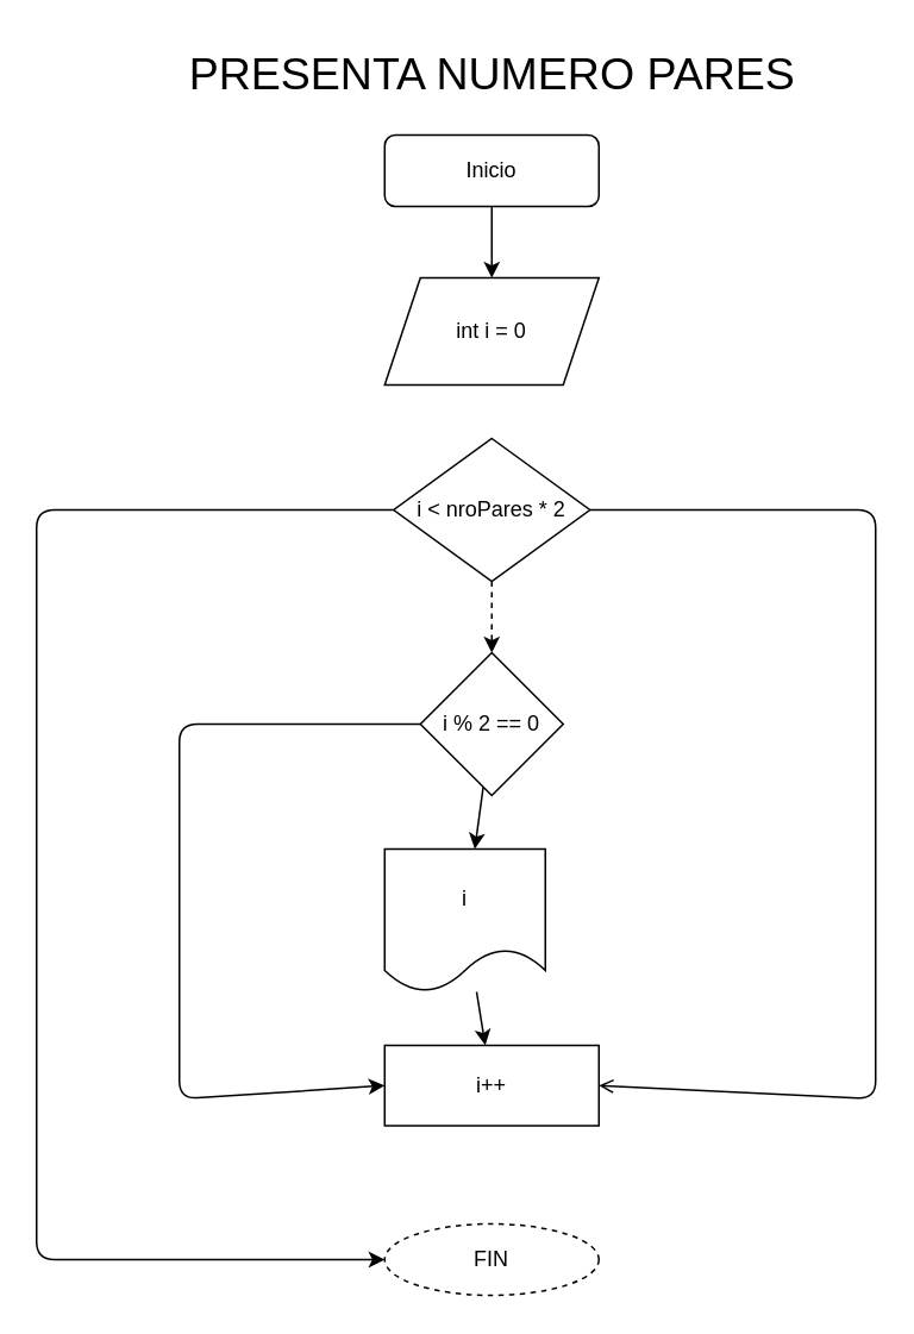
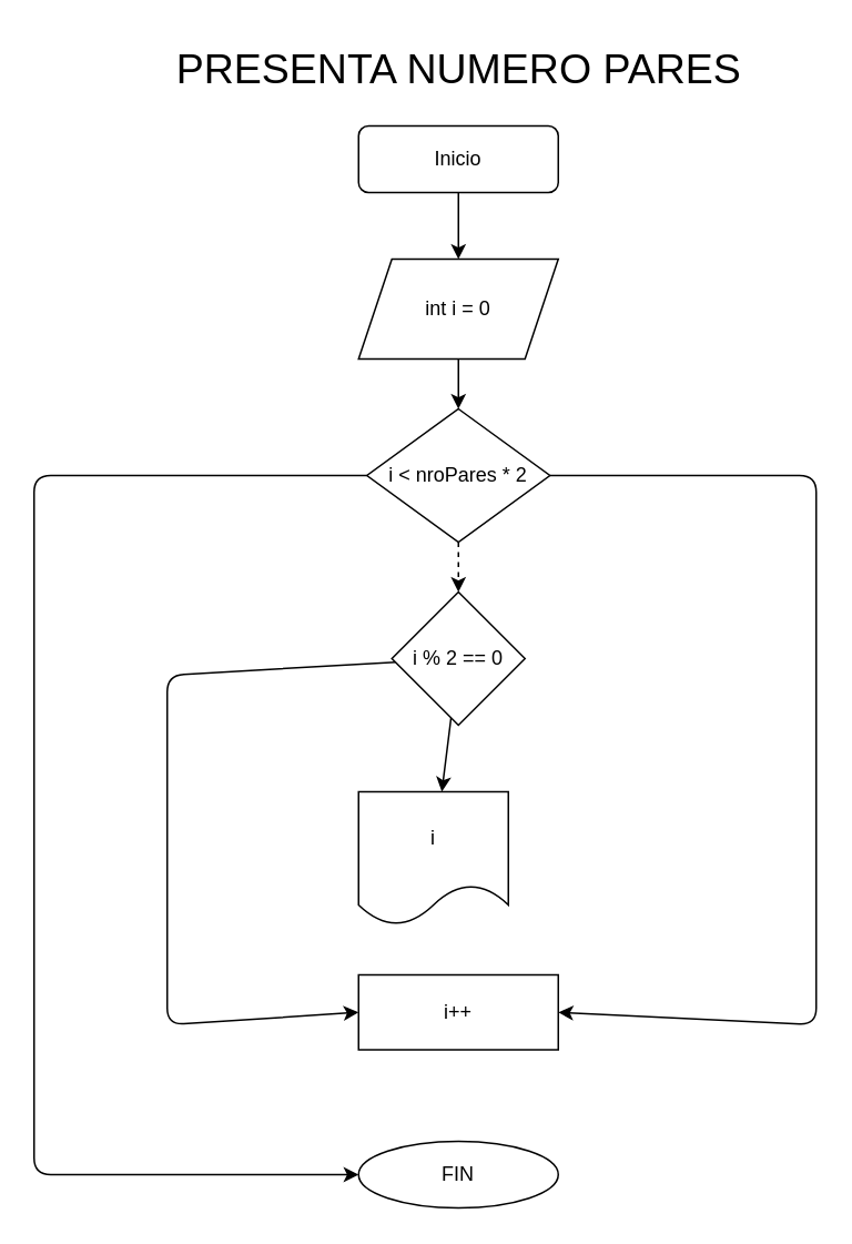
  <mxCell id="0" />
  <mxCell id="1" parent="0" />
  <mxCell id="2" style="edgeStyle=none;html=1;entryX=0;entryY=0.5;entryDx=0;entryDy=0;fontSize=12;" edge="1" parent="1" source="4" target="16"><mxGeometry relative="1" as="geometry"><Array as="points"><mxPoint x="100" y="405" /><mxPoint x="100" y="615" /></Array></mxGeometry></mxCell>
  <mxCell id="3" value="" style="edgeStyle=none;html=1;fontSize=12;" edge="1" parent="1" source="4" target="15"><mxGeometry relative="1" as="geometry" /></mxCell>
- <mxCell id="4" value="i % 2 == 0" style="rhombus;whiteSpace=wrap;html=1;" vertex="1" parent="1"><mxGeometry x="235" y="365" width="80" height="80" as="geometry" /></mxCell>
+ <mxCell id="4" value="i % 2 == 0" style="rhombus;whiteSpace=wrap;html=1;" vertex="1" parent="1"><mxGeometry x="235" y="355" width="80" height="80" as="geometry" /></mxCell>
  <mxCell id="5" value="" style="edgeStyle=none;html=1;fontSize=12;dashed=1;" edge="1" parent="1" source="8" target="4"><mxGeometry relative="1" as="geometry" /></mxCell>
- <mxCell id="6" style="edgeStyle=none;html=1;exitX=1;exitY=0.5;exitDx=0;exitDy=0;entryX=1;entryY=0.5;entryDx=0;entryDy=0;fontSize=12;endArrow=open;" edge="1" parent="1" source="8" target="16"><mxGeometry relative="1" as="geometry"><Array as="points"><mxPoint x="490" y="285" /><mxPoint x="490" y="615" /></Array></mxGeometry></mxCell>
+ <mxCell id="6" style="edgeStyle=none;html=1;exitX=1;exitY=0.5;exitDx=0;exitDy=0;entryX=1;entryY=0.5;entryDx=0;entryDy=0;fontSize=12;" edge="1" parent="1" source="8" target="16"><mxGeometry relative="1" as="geometry"><Array as="points"><mxPoint x="490" y="285" /><mxPoint x="490" y="615" /></Array></mxGeometry></mxCell>
  <mxCell id="7" style="edgeStyle=none;html=1;exitX=0;exitY=0.5;exitDx=0;exitDy=0;entryX=0;entryY=0.5;entryDx=0;entryDy=0;fontSize=12;" edge="1" parent="1" source="8" target="17"><mxGeometry relative="1" as="geometry"><Array as="points"><mxPoint x="20" y="285" /><mxPoint x="20" y="705" /></Array></mxGeometry></mxCell>
  <mxCell id="8" value="i &amp;lt; nroPares * 2" style="rhombus;whiteSpace=wrap;html=1;" vertex="1" parent="1"><mxGeometry x="220" y="245" width="110" height="80" as="geometry" /></mxCell>
+ <mxCell id="9" value="" style="edgeStyle=none;html=1;fontSize=12;" edge="1" parent="1" source="10" target="8"><mxGeometry relative="1" as="geometry" /></mxCell>
  <mxCell id="10" value="int i = 0" style="shape=parallelogram;perimeter=parallelogramPerimeter;whiteSpace=wrap;html=1;fixedSize=1;" vertex="1" parent="1"><mxGeometry x="215" y="155" width="120" height="60" as="geometry" /></mxCell>
  <mxCell id="11" value="PRESENTA NUMERO PARES" style="text;html=1;align=center;verticalAlign=middle;resizable=0;points=[];autosize=1;strokeColor=none;fillColor=none;fontSize=25;" vertex="1" parent="1"><mxGeometry x="100" y="20" width="350" height="40" as="geometry" /></mxCell>
  <mxCell id="12" value="" style="edgeStyle=none;html=1;fontSize=12;" edge="1" parent="1" source="13" target="10"><mxGeometry relative="1" as="geometry" /></mxCell>
  <mxCell id="13" value="Inicio" style="whiteSpace=wrap;html=1;fontSize=12;rounded=1;" vertex="1" parent="1"><mxGeometry x="215" y="75" width="120" height="40" as="geometry" /></mxCell>
- <mxCell id="14" value="" style="edgeStyle=none;html=1;fontSize=12;" edge="1" parent="1" source="15" target="16"><mxGeometry relative="1" as="geometry" /></mxCell>
  <mxCell id="15" value="i" style="shape=document;whiteSpace=wrap;html=1;boundedLbl=1;fontSize=12;" vertex="1" parent="1"><mxGeometry x="215" y="475" width="90" height="80" as="geometry" /></mxCell>
  <mxCell id="16" value="i++" style="rounded=0;whiteSpace=wrap;html=1;fontSize=12;" vertex="1" parent="1"><mxGeometry x="215" y="585" width="120" height="45" as="geometry" /></mxCell>
- <mxCell id="17" value="FIN" style="ellipse;whiteSpace=wrap;html=1;fontSize=12;dashed=1;" vertex="1" parent="1"><mxGeometry x="215" y="685" width="120" height="40" as="geometry" /></mxCell>
+ <mxCell id="17" value="FIN" style="ellipse;whiteSpace=wrap;html=1;fontSize=12;" vertex="1" parent="1"><mxGeometry x="215" y="685" width="120" height="40" as="geometry" /></mxCell>
